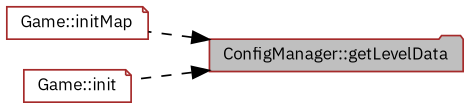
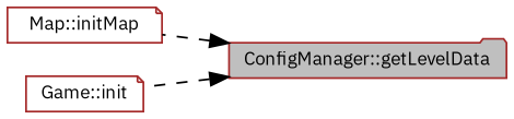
  digraph {
    fontname="IBM Plex Sans"
    rankdir=RL
    node [color=brown fillcolor=white fontname="IBM Plex Sans" fontsize=10 shape=note style=filled]
    edge [color=black dir=back fontname="IBM Plex Sans" fontsize=10 labelfontname=Helvetica labelfontsize=10 style=dashed]
    n1 [fillcolor=grey75 fontcolor=black height=0.2 label="ConfigManager::getLevelData" shape=folder width=0.4]
-   n2 [height=0.2 label="Game::initMap" width=0.4]
+   n2 [height=0.2 label="Map::initMap" width=0.4]
    n3 [height=0.2 label="Game::init" width=0.4]
    n1 -> n2
    n1 -> n3
  }
